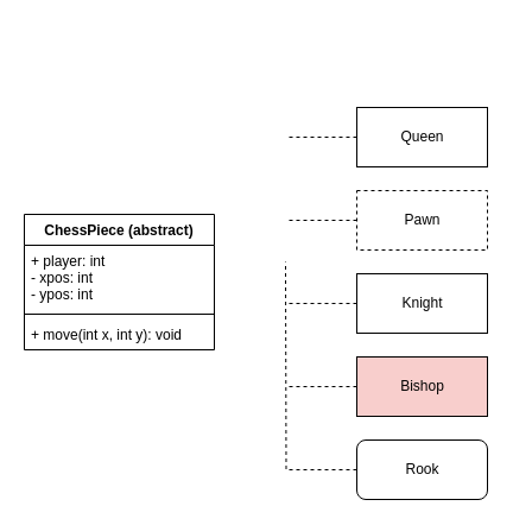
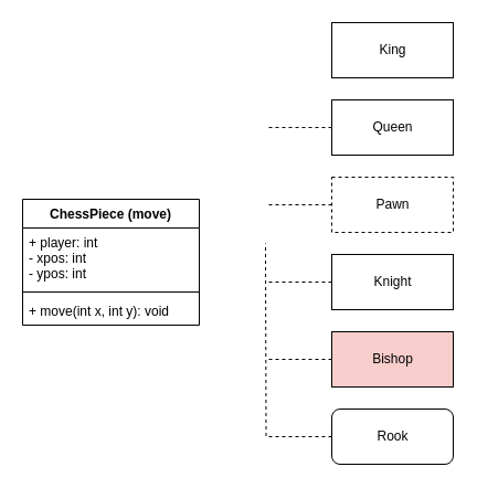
  <mxCell id="0" />
  <mxCell id="1" parent="0" />
+ <mxCell id="2" value="King" style="html=1;" vertex="1" parent="1"><mxGeometry x="300" y="20" width="110" height="50" as="geometry" /></mxCell>
  <mxCell id="3" style="edgeStyle=orthogonalEdgeStyle;rounded=0;orthogonalLoop=1;jettySize=auto;html=1;exitX=0;exitY=0.5;exitDx=0;exitDy=0;dashed=1;endArrow=none;endFill=0;" edge="1" parent="1" source="4"><mxGeometry relative="1" as="geometry"><mxPoint x="240" y="115" as="targetPoint" /></mxGeometry></mxCell>
  <mxCell id="4" value="Queen" style="html=1;" vertex="1" parent="1"><mxGeometry x="300" y="90" width="110" height="50" as="geometry" /></mxCell>
  <mxCell id="5" style="edgeStyle=orthogonalEdgeStyle;rounded=0;orthogonalLoop=1;jettySize=auto;html=1;exitX=0;exitY=0.5;exitDx=0;exitDy=0;dashed=1;endArrow=none;endFill=0;" edge="1" parent="1" source="6"><mxGeometry relative="1" as="geometry"><mxPoint x="240" y="185" as="targetPoint" /></mxGeometry></mxCell>
  <mxCell id="6" value="Pawn" style="html=1;dashed=1;" vertex="1" parent="1"><mxGeometry x="300" y="160" width="110" height="50" as="geometry" /></mxCell>
  <mxCell id="7" style="edgeStyle=orthogonalEdgeStyle;rounded=0;orthogonalLoop=1;jettySize=auto;html=1;exitX=0;exitY=0.5;exitDx=0;exitDy=0;dashed=1;endArrow=none;endFill=0;" edge="1" parent="1" source="8"><mxGeometry relative="1" as="geometry"><mxPoint x="240" y="255" as="targetPoint" /></mxGeometry></mxCell>
  <mxCell id="8" value="Knight" style="html=1;" vertex="1" parent="1"><mxGeometry x="300" y="230" width="110" height="50" as="geometry" /></mxCell>
  <mxCell id="9" style="edgeStyle=orthogonalEdgeStyle;rounded=0;orthogonalLoop=1;jettySize=auto;html=1;exitX=0;exitY=0.5;exitDx=0;exitDy=0;dashed=1;endArrow=none;endFill=0;" edge="1" parent="1" source="10"><mxGeometry relative="1" as="geometry"><mxPoint x="240" y="325" as="targetPoint" /></mxGeometry></mxCell>
  <mxCell id="10" value="Bishop" style="html=1;fillColor=#f8cecc;" vertex="1" parent="1"><mxGeometry x="300" y="300" width="110" height="50" as="geometry" /></mxCell>
  <mxCell id="11" style="edgeStyle=orthogonalEdgeStyle;rounded=0;orthogonalLoop=1;jettySize=auto;html=1;dashed=1;endArrow=none;endFill=0;" edge="1" parent="1" source="12"><mxGeometry relative="1" as="geometry"><mxPoint x="240" y="220" as="targetPoint" /></mxGeometry></mxCell>
  <mxCell id="12" value="Rook" style="html=1;rounded=1;" vertex="1" parent="1"><mxGeometry x="300" y="370" width="110" height="50" as="geometry" /></mxCell>
- <mxCell id="13" value="ChessPiece (abstract)" style="swimlane;fontStyle=1;align=center;verticalAlign=top;childLayout=stackLayout;horizontal=1;startSize=26;horizontalStack=0;resizeParent=1;resizeParentMax=0;resizeLast=0;collapsible=1;marginBottom=0;" vertex="1" parent="1"><mxGeometry x="20" y="180" width="160" height="114" as="geometry" /></mxCell>
+ <mxCell id="13" value="ChessPiece (move)" style="swimlane;fontStyle=1;align=center;verticalAlign=top;childLayout=stackLayout;horizontal=1;startSize=26;horizontalStack=0;resizeParent=1;resizeParentMax=0;resizeLast=0;collapsible=1;marginBottom=0;" vertex="1" parent="1"><mxGeometry x="20" y="180" width="160" height="114" as="geometry" /></mxCell>
  <mxCell id="14" value="+ player: int &#10;- xpos: int&#10;- ypos: int" style="text;strokeColor=none;fillColor=none;align=left;verticalAlign=top;spacingLeft=4;spacingRight=4;overflow=hidden;rotatable=0;points=[[0,0.5],[1,0.5]];portConstraint=eastwest;" vertex="1" parent="13"><mxGeometry y="26" width="160" height="54" as="geometry" /></mxCell>
  <mxCell id="15" value="" style="line;strokeWidth=1;fillColor=none;align=left;verticalAlign=middle;spacingTop=-1;spacingLeft=3;spacingRight=3;rotatable=0;labelPosition=right;points=[];portConstraint=eastwest;" vertex="1" parent="13"><mxGeometry y="80" width="160" height="8" as="geometry" /></mxCell>
  <mxCell id="16" value="+ move(int x, int y): void" style="text;strokeColor=none;fillColor=none;align=left;verticalAlign=top;spacingLeft=4;spacingRight=4;overflow=hidden;rotatable=0;points=[[0,0.5],[1,0.5]];portConstraint=eastwest;" vertex="1" parent="13"><mxGeometry y="88" width="160" height="26" as="geometry" /></mxCell>
